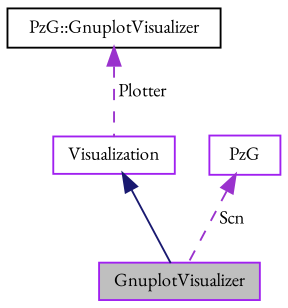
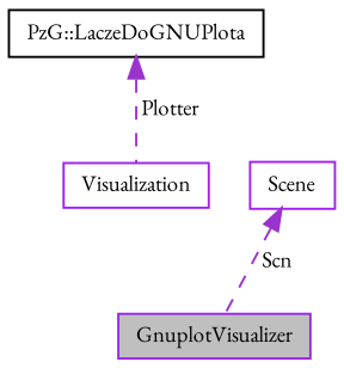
  digraph {
    fontname="EB Garamond"
    node [color=purple fillcolor=white fontname="EB Garamond" fontsize=10 shape=record style=filled]
    edge [color=darkorchid3 dir=back fontname="EB Garamond" fontsize=10 labelfontname=Helvetica labelfontsize=10 style=dashed]
    n1 [fillcolor=grey75 fontcolor=black height=0.2 label=GnuplotVisualizer width=0.4]
    n2 [height=0.2 label=Visualization width=0.4]
-   n3 [color=black height=0.2 label="PzG::GnuplotVisualizer" width=0.4]
-   n4 [height=0.2 label=PzG width=0.4]
-   n2 -> n1 [color=midnightblue style=solid]
+   n3 [color=black height=0.2 label="PzG::LaczeDoGNUPlota" width=0.4]
+   n4 [height=0.2 label=Scene width=0.4]
    n3 -> n2 [label=" Plotter"]
    n4 -> n1 [label=" Scn"]
  }
